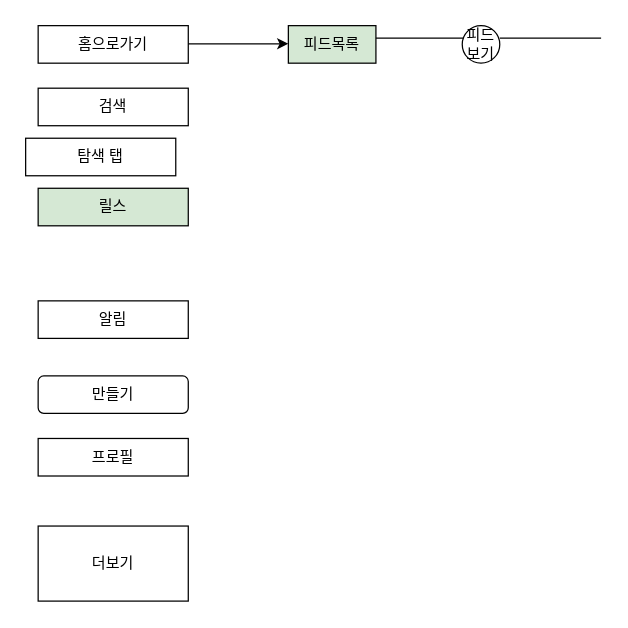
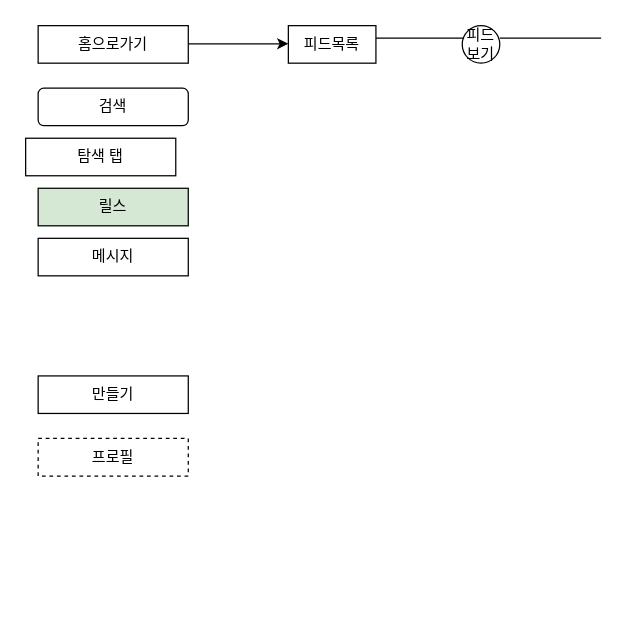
  <mxCell id="0" />
  <mxCell id="1" parent="0" />
- <mxCell id="2" value="프로필" style="rounded=0;whiteSpace=wrap;html=1;" vertex="1" parent="1"><mxGeometry x="30" y="350" width="120" height="30" as="geometry" /></mxCell>
+ <mxCell id="2" value="프로필" style="rounded=0;whiteSpace=wrap;html=1;dashed=1;" vertex="1" parent="1"><mxGeometry x="30" y="350" width="120" height="30" as="geometry" /></mxCell>
  <mxCell id="3" value="홈으로가기" style="rounded=0;whiteSpace=wrap;html=1;" vertex="1" parent="1"><mxGeometry x="30" y="20" width="120" height="30" as="geometry" /></mxCell>
- <mxCell id="4" value="만들기" style="whiteSpace=wrap;html=1;rounded=1;" vertex="1" parent="1"><mxGeometry x="30" y="300" width="120" height="30" as="geometry" /></mxCell>
- <mxCell id="5" value="알림" style="rounded=0;whiteSpace=wrap;html=1;" vertex="1" parent="1"><mxGeometry x="30" y="240" width="120" height="30" as="geometry" /></mxCell>
- <mxCell id="6" value="검색" style="rounded=0;whiteSpace=wrap;html=1;" vertex="1" parent="1"><mxGeometry x="30" y="70" width="120" height="30" as="geometry" /></mxCell>
+ <mxCell id="4" value="만들기" style="rounded=0;whiteSpace=wrap;html=1;" vertex="1" parent="1"><mxGeometry x="30" y="300" width="120" height="30" as="geometry" /></mxCell>
+ <mxCell id="6" value="검색" style="whiteSpace=wrap;html=1;rounded=1;" vertex="1" parent="1"><mxGeometry x="30" y="70" width="120" height="30" as="geometry" /></mxCell>
  <mxCell id="7" value="탐색 탭" style="rounded=0;whiteSpace=wrap;html=1;" vertex="1" parent="1"><mxGeometry x="20" y="110" width="120" height="30" as="geometry" /></mxCell>
  <mxCell id="8" value="릴스" style="rounded=0;whiteSpace=wrap;html=1;fillColor=#d5e8d4;" vertex="1" parent="1"><mxGeometry x="30" y="150" width="120" height="30" as="geometry" /></mxCell>
- <mxCell id="10" value="더보기" style="rounded=0;whiteSpace=wrap;html=1;" vertex="1" parent="1"><mxGeometry x="30" y="420" width="120" height="60" as="geometry" /></mxCell>
+ <mxCell id="9" value="메시지" style="rounded=0;whiteSpace=wrap;html=1;" vertex="1" parent="1"><mxGeometry x="30" y="190" width="120" height="30" as="geometry" /></mxCell>
  <mxCell id="11" value="" style="endArrow=classic;html=1;rounded=0;" edge="1" parent="1"><mxGeometry width="50" height="50" relative="1" as="geometry"><mxPoint x="150" y="34.5" as="sourcePoint" /><mxPoint x="230" y="34.5" as="targetPoint" /><Array as="points"><mxPoint x="190" y="34.5" /></Array></mxGeometry></mxCell>
- <mxCell id="12" value="피드목록" style="rounded=0;whiteSpace=wrap;html=1;fillColor=#d5e8d4;" vertex="1" parent="1"><mxGeometry x="230" y="20" width="70" height="30" as="geometry" /></mxCell>
+ <mxCell id="12" value="피드목록" style="rounded=0;whiteSpace=wrap;html=1;" vertex="1" parent="1"><mxGeometry x="230" y="20" width="70" height="30" as="geometry" /></mxCell>
  <mxCell id="13" value="" style="endArrow=none;html=1;rounded=0;" edge="1" parent="1"><mxGeometry width="50" height="50" relative="1" as="geometry"><mxPoint x="300" y="30" as="sourcePoint" /><mxPoint x="380" y="30" as="targetPoint" /></mxGeometry></mxCell>
  <mxCell id="14" value="피드보기" style="ellipse;whiteSpace=wrap;html=1;aspect=fixed;" vertex="1" parent="1"><mxGeometry x="369" y="20" width="30" height="30" as="geometry" /></mxCell>
  <mxCell id="15" value="" style="endArrow=none;html=1;rounded=0;" edge="1" parent="1"><mxGeometry width="50" height="50" relative="1" as="geometry"><mxPoint x="399" y="30" as="sourcePoint" /><mxPoint x="480" y="30" as="targetPoint" /></mxGeometry></mxCell>
